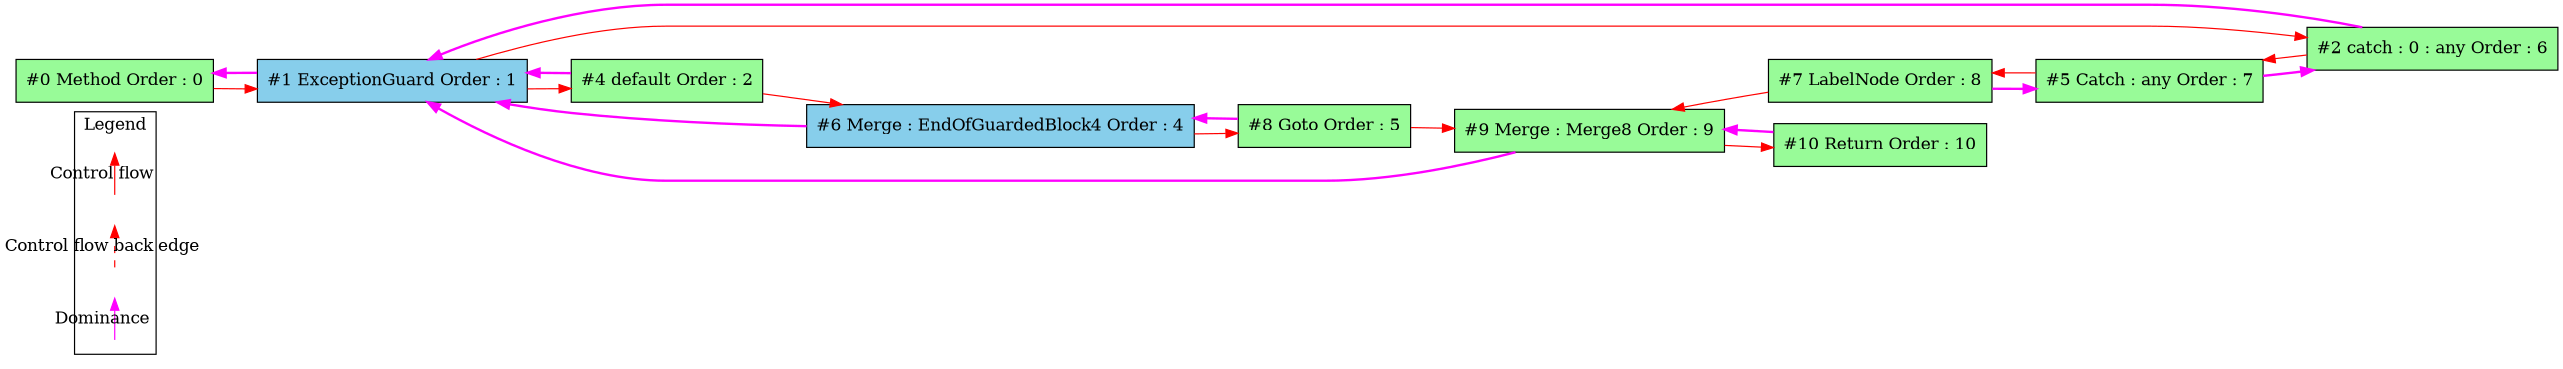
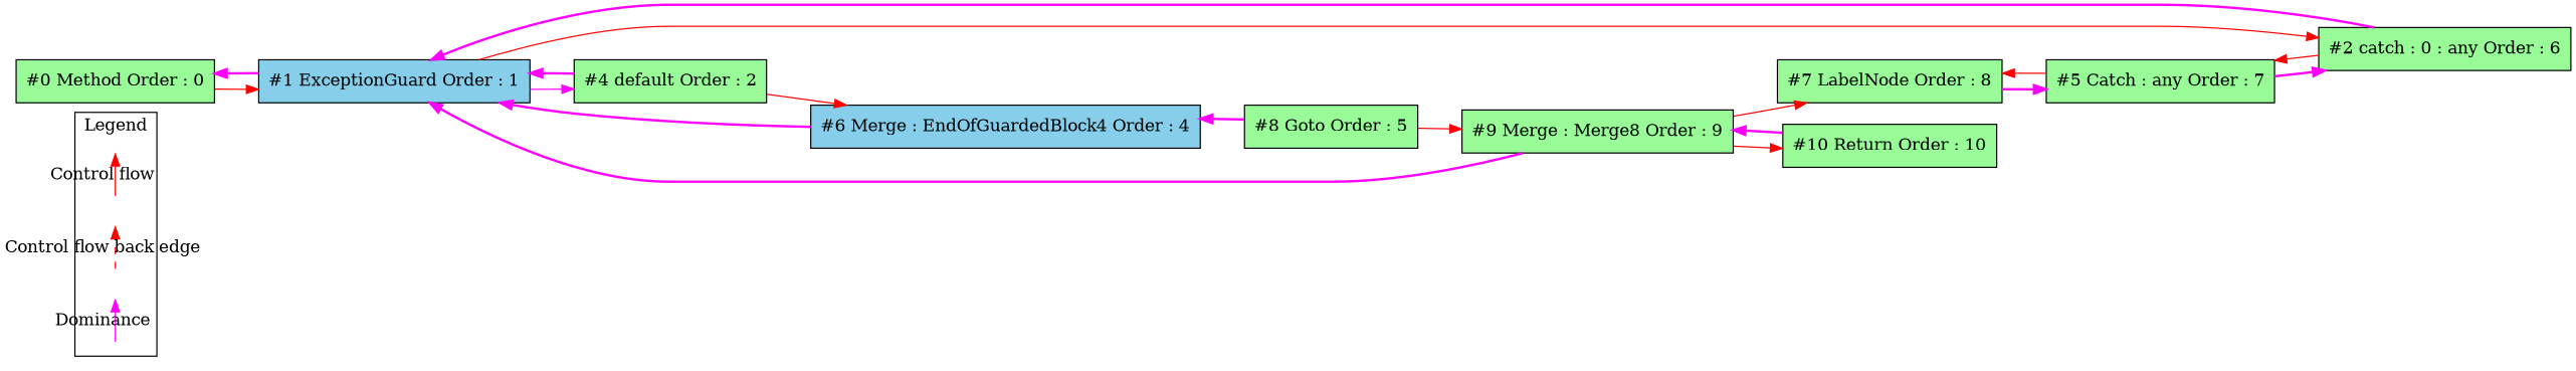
  digraph {
    ordering=in
    rankdir=LR
    node [shape=box style=filled fillcolor=palegreen]
    edge [color=red]
    c0 [shape=point style=invis fillcolor=""]
    c1 [shape=point style=invis fillcolor=""]
    c2 [shape=point style=invis fillcolor=""]
    c3 [shape=point style=invis fillcolor=""]
    d8 [shape=point style=invis fillcolor=""]
    d9 [shape=point style=invis fillcolor=""]
    n7 [label="#0 Method Order : 0"]
    n8 [fillcolor=skyblue label="#1 ExceptionGuard Order : 1"]
    n9 [label="#2 catch : 0 : any Order : 6"]
    n10 [label="#4 default Order : 2"]
    n11 [label="#5 Catch : any Order : 7"]
    n12 [fillcolor=skyblue label="#6 Merge : EndOfGuardedBlock4 Order : 4"]
    n13 [label="#7 LabelNode Order : 8"]
    n14 [label="#8 Goto Order : 5"]
    n15 [label="#9 Merge : Merge8 Order : 9"]
    n16 [label="#10 Return Order : 10"]
    subgraph cluster_1 {
      label=Legend
      subgraph sub_2 {
        label=Legend
        rank=same
        c0
        c1
        c2
        c3
        d8
        d9
      }
    }
    c0 -> c1 [label="Control flow" style=solid]
    c2 -> c3 [label="Control flow back edge" style=dashed]
    d8 -> d9 [color=fuchsia label=Dominance style=solid]
    n7 -> n8 [fontcolor=red labeldistance=2]
    n8 -> n7 [color=fuchsia dir=forward penwidth=2]
    n8 -> n9 [fontcolor=red labeldistance=2]
-   n8 -> n10 [fontcolor=red labeldistance=2]
+   n8 -> n10 [color=fuchsia fontcolor=red labeldistance=2]
    n9 -> n8 [color=fuchsia dir=forward penwidth=2]
    n9 -> n11 [fontcolor=red labeldistance=2]
    n10 -> n8 [color=fuchsia dir=forward penwidth=2]
    n10 -> n12 [fontcolor=red labeldistance=2]
    n11 -> n9 [color=fuchsia dir=forward penwidth=2]
    n11 -> n13 [fontcolor=red labeldistance=2]
    n12 -> n8 [color=fuchsia dir=forward penwidth=2]
-   n12 -> n14 [fontcolor=red labeldistance=2]
    n13 -> n11 [color=fuchsia dir=forward penwidth=2]
-   n13 -> n15 [fontcolor=red labeldistance=2]
+   n15 -> n13 [fontcolor=red labeldistance=2]
    n14 -> n12 [color=fuchsia dir=forward penwidth=2]
    n14 -> n15 [fontcolor=red labeldistance=2]
    n15 -> n8 [color=fuchsia dir=forward penwidth=2]
    n15 -> n16 [fontcolor=red labeldistance=2]
    n16 -> n15 [color=fuchsia dir=forward penwidth=2]
  }
